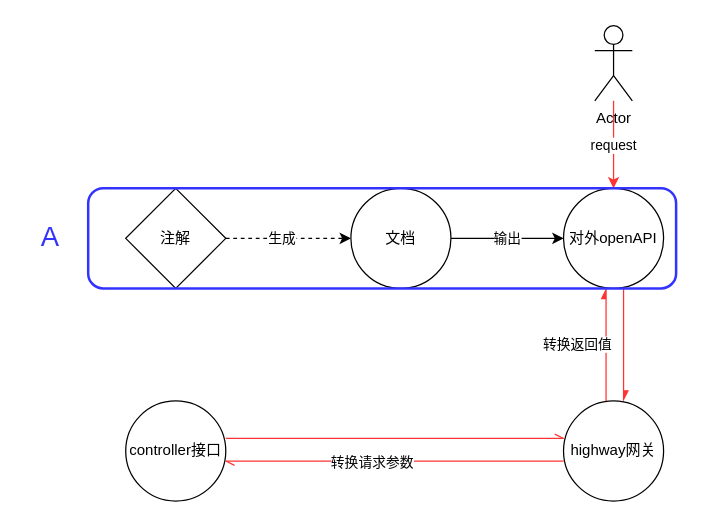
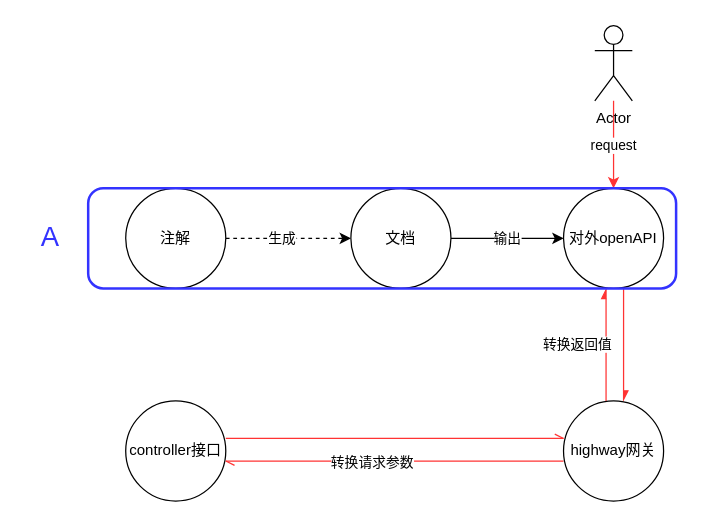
  <mxCell id="0" />
  <mxCell id="1" parent="0" />
  <mxCell id="2" style="edgeStyle=orthogonalEdgeStyle;rounded=0;orthogonalLoop=1;jettySize=auto;html=1;exitX=1;exitY=0.5;exitDx=0;exitDy=0;entryX=0;entryY=0.5;entryDx=0;entryDy=0;dashed=1;" edge="1" parent="1" source="4" target="6"><mxGeometry relative="1" as="geometry" /></mxCell>
  <mxCell id="3" value="生成" style="edgeLabel;html=1;align=center;verticalAlign=middle;resizable=0;points=[];" vertex="1" connectable="0" parent="2"><mxGeometry x="-0.12" y="1" relative="1" as="geometry"><mxPoint as="offset" /></mxGeometry></mxCell>
- <mxCell id="4" value="注解" style="rhombus;whiteSpace=wrap;html=1;aspect=fixed;" vertex="1" parent="1"><mxGeometry x="100" y="150" width="80" height="80" as="geometry" /></mxCell>
+ <mxCell id="4" value="注解" style="ellipse;whiteSpace=wrap;html=1;aspect=fixed;" vertex="1" parent="1"><mxGeometry x="100" y="150" width="80" height="80" as="geometry" /></mxCell>
  <mxCell id="5" value="输出" style="edgeStyle=orthogonalEdgeStyle;rounded=0;orthogonalLoop=1;jettySize=auto;html=1;entryX=0;entryY=0.5;entryDx=0;entryDy=0;" edge="1" parent="1" source="6" target="8"><mxGeometry relative="1" as="geometry" /></mxCell>
  <mxCell id="6" value="文档" style="ellipse;whiteSpace=wrap;html=1;aspect=fixed;" vertex="1" parent="1"><mxGeometry x="280" y="150" width="80" height="80" as="geometry" /></mxCell>
  <mxCell id="7" style="edgeStyle=orthogonalEdgeStyle;rounded=0;orthogonalLoop=1;jettySize=auto;html=1;entryX=0.5;entryY=0;entryDx=0;entryDy=0;strokeColor=#FF3333;endArrow=async;endFill=1;" edge="1" parent="1"><mxGeometry relative="1" as="geometry"><mxPoint x="498" y="230" as="sourcePoint" /><mxPoint x="498" y="320" as="targetPoint" /></mxGeometry></mxCell>
  <mxCell id="8" value="对外openAPI" style="ellipse;whiteSpace=wrap;html=1;aspect=fixed;" vertex="1" parent="1"><mxGeometry x="450" y="150" width="80" height="80" as="geometry" /></mxCell>
  <mxCell id="9" style="edgeStyle=orthogonalEdgeStyle;rounded=0;orthogonalLoop=1;jettySize=auto;html=1;strokeColor=#FF3333;" edge="1" parent="1" source="11" target="8"><mxGeometry relative="1" as="geometry" /></mxCell>
  <mxCell id="10" value="request" style="edgeLabel;html=1;align=center;verticalAlign=middle;resizable=0;points=[];" vertex="1" connectable="0" parent="9"><mxGeometry y="-1" relative="1" as="geometry"><mxPoint as="offset" /></mxGeometry></mxCell>
  <mxCell id="11" value="Actor" style="shape=umlActor;verticalLabelPosition=bottom;verticalAlign=top;html=1;outlineConnect=0;" vertex="1" parent="1"><mxGeometry x="475" y="20" width="30" height="60" as="geometry" /></mxCell>
  <mxCell id="12" style="edgeStyle=orthogonalEdgeStyle;rounded=0;orthogonalLoop=1;jettySize=auto;html=1;entryX=0;entryY=0.25;entryDx=0;entryDy=0;entryPerimeter=0;endArrow=openAsync;endFill=0;strokeColor=#FF3333;exitX=1;exitY=0.25;exitDx=0;exitDy=0;exitPerimeter=0;" edge="1" parent="1"><mxGeometry relative="1" as="geometry"><mxPoint x="180" y="350" as="sourcePoint" /><mxPoint x="450" y="350" as="targetPoint" /></mxGeometry></mxCell>
  <mxCell id="13" value="controller接口" style="ellipse;whiteSpace=wrap;html=1;aspect=fixed;" vertex="1" parent="1"><mxGeometry x="100" y="320" width="80" height="80" as="geometry" /></mxCell>
  <mxCell id="14" style="edgeStyle=orthogonalEdgeStyle;rounded=0;orthogonalLoop=1;jettySize=auto;html=1;entryX=1;entryY=0.5;entryDx=0;entryDy=0;strokeColor=#FF3333;endArrow=openAsync;endFill=0;" edge="1" parent="1"><mxGeometry relative="1" as="geometry"><mxPoint x="450" y="368" as="sourcePoint" /><mxPoint x="180" y="368" as="targetPoint" /></mxGeometry></mxCell>
  <mxCell id="15" value="转换请求参数" style="edgeLabel;html=1;align=center;verticalAlign=middle;resizable=0;points=[];" vertex="1" connectable="0" parent="14"><mxGeometry x="0.141" relative="1" as="geometry"><mxPoint as="offset" /></mxGeometry></mxCell>
  <mxCell id="16" style="edgeStyle=orthogonalEdgeStyle;rounded=0;orthogonalLoop=1;jettySize=auto;html=1;entryX=0.5;entryY=1;entryDx=0;entryDy=0;endArrow=async;endFill=1;strokeColor=#FF3333;" edge="1" parent="1"><mxGeometry relative="1" as="geometry"><mxPoint x="484" y="320" as="sourcePoint" /><mxPoint x="484" y="230" as="targetPoint" /></mxGeometry></mxCell>
  <mxCell id="17" value="转换返回值" style="edgeLabel;html=1;align=center;verticalAlign=middle;resizable=0;points=[];rotation=0;" vertex="1" connectable="0" parent="16"><mxGeometry x="0.022" relative="1" as="geometry"><mxPoint x="-24" as="offset" /></mxGeometry></mxCell>
  <mxCell id="18" value="highway网关" style="ellipse;whiteSpace=wrap;html=1;aspect=fixed;" vertex="1" parent="1"><mxGeometry x="450" y="320" width="80" height="80" as="geometry" /></mxCell>
  <mxCell id="19" value="" style="rounded=1;whiteSpace=wrap;html=1;fillColor=none;strokeColor=#3333FF;strokeWidth=2;" vertex="1" parent="1"><mxGeometry x="70" y="150" width="470" height="80" as="geometry" /></mxCell>
  <mxCell id="20" value="A" style="text;html=1;strokeColor=none;fillColor=none;align=center;verticalAlign=middle;whiteSpace=wrap;rounded=0;strokeWidth=3;fontSize=22;fontColor=#3333FF;" vertex="1" parent="1"><mxGeometry x="20" y="180" width="40" height="20" as="geometry" /></mxCell>
